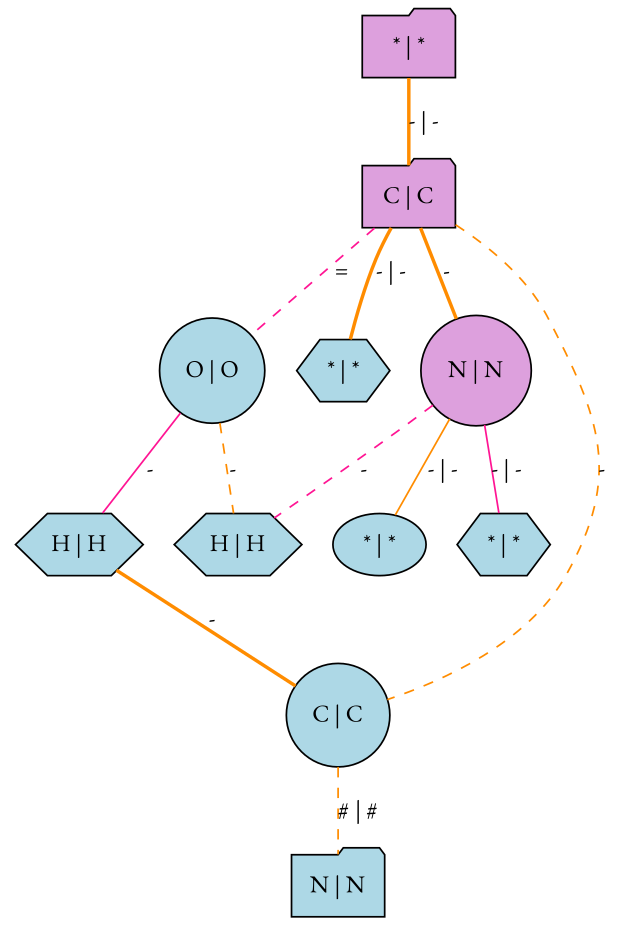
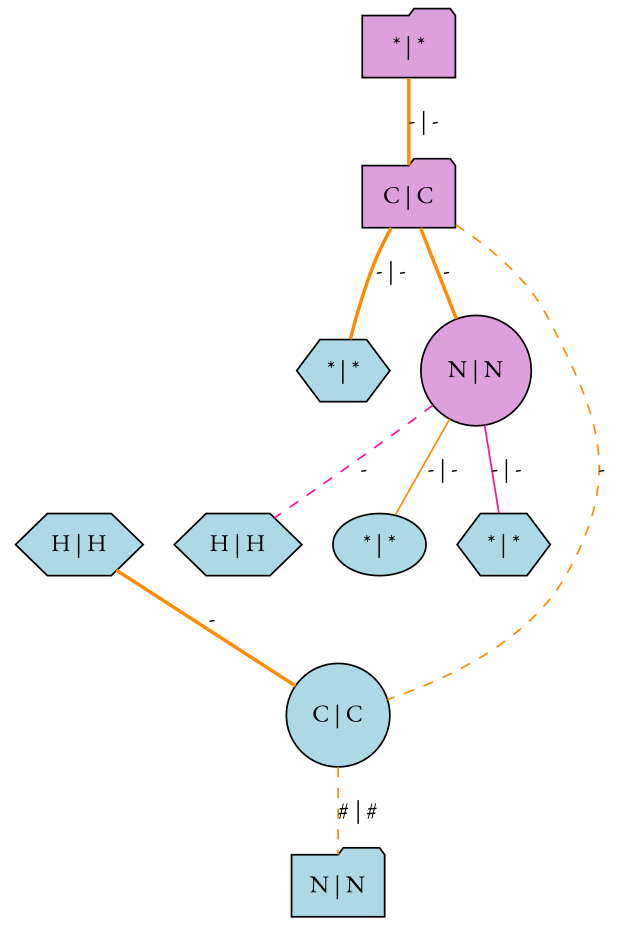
  graph {
    fontname="EB Garamond"
    node [style=filled fillcolor=lightblue shape=hexagon fontname="EB Garamond"]
    edge [color=darkorange style=dashed fontname="EB Garamond"]
    n1 [label="* | *" fillcolor=plum shape=folder]
    n2 [label="C | C" fillcolor=plum shape=folder]
-   n3 [label="O | O" shape=circle]
    n4 [label="* | *"]
    n5 [label="N | N" fillcolor=plum shape=circle]
    n6 [label="C | C" shape=circle]
    n7 [label="H | H"]
    n8 [label="H | H"]
    n9 [label="* | *" shape=ellipse]
    n10 [label="* | *"]
    n11 [label="N | N" shape=folder]
    n1 -- n2 [label="- | -" style=bold]
-   n2 -- n3 [label="=" color=deeppink]
    n2 -- n4 [label="- | -" style=bold]
    n2 -- n5 [label="-" style=bold]
    n2 -- n6 [label="-"]
-   n3 -- n7 [label="-"]
-   n3 -- n8 [label="-" style=solid color=deeppink]
    n5 -- n7 [label="-" color=deeppink]
    n5 -- n9 [label="- | -" style=solid]
    n5 -- n10 [label="- | -" color=deeppink style=solid]
    n6 -- n11 [label="# | #"]
    n8 -- n6 [label="-" style=bold]
  }
